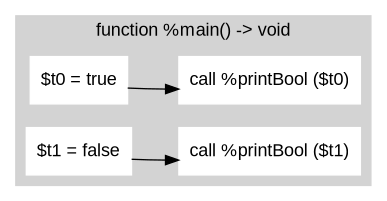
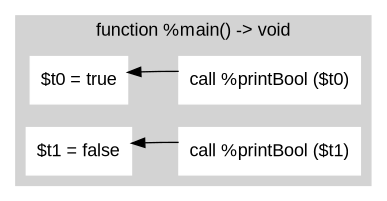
  digraph {
    fontname="Liberation Sans"
    rankdir=LR
    node [color=white fontname="Liberation Sans" shape=rectangle style=filled]
    edge [fontname="Liberation Sans"]
    n1 [label="$t0 = true"]
    n2 [label="call %printBool ($t0)"]
    n3 [label="$t1 = false"]
    n4 [label="call %printBool ($t1)"]
    subgraph cluster_1 {
      color=lightgrey
      label="function %main() -> void"
      style=filled
      n1
      n2
      n3
      n4
    }
-   n1 -> n2
-   n3 -> n4
+   n2 -> n1
+   n4 -> n3
  }
